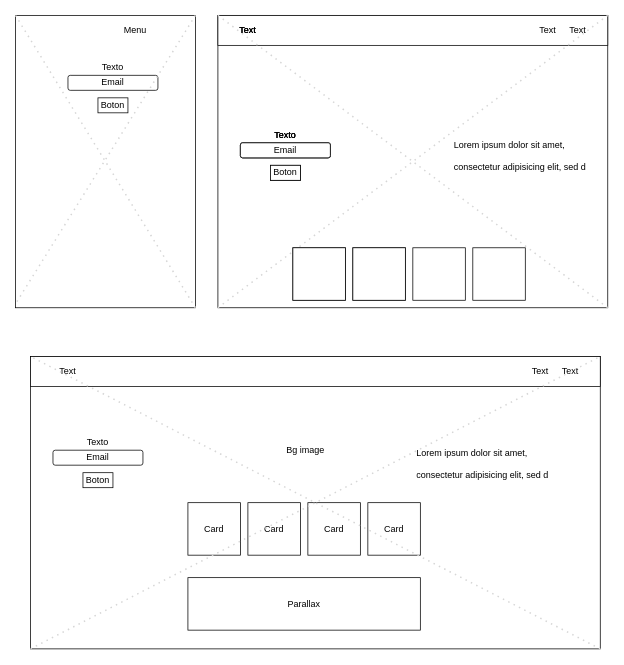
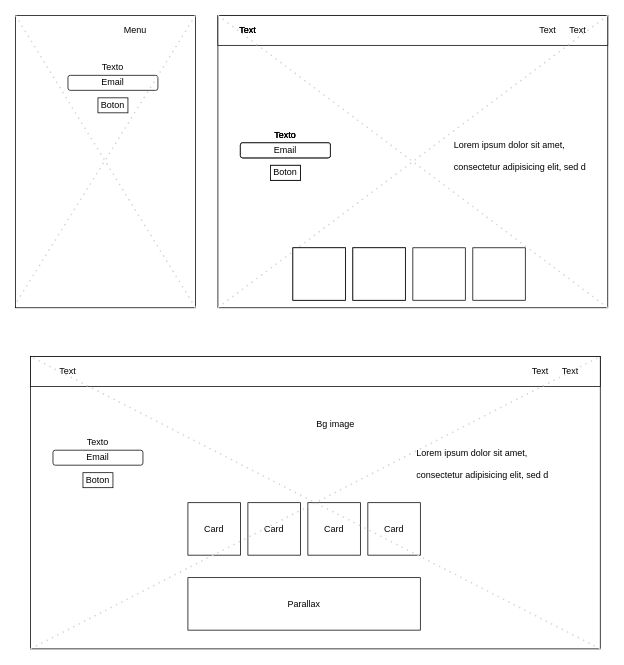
  <mxCell id="0" />
  <mxCell id="1" parent="0" />
  <mxCell id="2" value="" style="rounded=0;whiteSpace=wrap;html=1;" vertex="1" parent="1"><mxGeometry x="20" y="20" width="240" height="390" as="geometry" /></mxCell>
  <mxCell id="3" value="" style="rounded=0;whiteSpace=wrap;html=1;" vertex="1" parent="1"><mxGeometry x="290" y="20" width="520" height="390" as="geometry" /></mxCell>
  <mxCell id="4" value="Texto" style="text;html=1;strokeColor=none;fillColor=none;align=center;verticalAlign=middle;whiteSpace=wrap;rounded=0;" vertex="1" parent="1"><mxGeometry x="130" y="80" width="40" height="20" as="geometry" /></mxCell>
  <mxCell id="5" value="Email" style="rounded=1;whiteSpace=wrap;html=1;" vertex="1" parent="1"><mxGeometry x="90" y="100" width="120" height="20" as="geometry" /></mxCell>
  <mxCell id="6" value="Boton" style="rounded=0;whiteSpace=wrap;html=1;" vertex="1" parent="1"><mxGeometry x="130" y="130" width="40" height="20" as="geometry" /></mxCell>
  <mxCell id="7" value="Menu" style="text;html=1;strokeColor=none;fillColor=none;align=center;verticalAlign=middle;whiteSpace=wrap;rounded=0;" vertex="1" parent="1"><mxGeometry x="160" y="30" width="40" height="20" as="geometry" /></mxCell>
  <mxCell id="8" value="" style="endArrow=none;dashed=1;html=1;dashPattern=1 3;strokeWidth=2;strokeColor=#D6D6D6;entryX=0;entryY=0;entryDx=0;entryDy=0;exitX=1;exitY=1;exitDx=0;exitDy=0;" edge="1" parent="1" source="2" target="2"><mxGeometry width="50" height="50" relative="1" as="geometry"><mxPoint x="390" y="210" as="sourcePoint" /><mxPoint x="440" y="160" as="targetPoint" /></mxGeometry></mxCell>
  <mxCell id="9" value="" style="endArrow=none;dashed=1;html=1;dashPattern=1 3;strokeWidth=2;strokeColor=#D6D6D6;entryX=1;entryY=0;entryDx=0;entryDy=0;exitX=0.008;exitY=0.979;exitDx=0;exitDy=0;exitPerimeter=0;" edge="1" parent="1" source="2" target="2"><mxGeometry width="50" height="50" relative="1" as="geometry"><mxPoint x="270" y="420" as="sourcePoint" /><mxPoint x="30" y="30" as="targetPoint" /></mxGeometry></mxCell>
  <mxCell id="10" value="Texto" style="text;html=1;strokeColor=none;fillColor=none;align=center;verticalAlign=middle;whiteSpace=wrap;rounded=0;" vertex="1" parent="1"><mxGeometry x="360" y="170" width="40" height="20" as="geometry" /></mxCell>
  <mxCell id="11" value="Email" style="rounded=1;whiteSpace=wrap;html=1;" vertex="1" parent="1"><mxGeometry x="320" y="190" width="120" height="20" as="geometry" /></mxCell>
  <mxCell id="12" value="Boton" style="rounded=0;whiteSpace=wrap;html=1;" vertex="1" parent="1"><mxGeometry x="360" y="220" width="40" height="20" as="geometry" /></mxCell>
  <mxCell id="13" value="" style="rounded=0;whiteSpace=wrap;html=1;" vertex="1" parent="1"><mxGeometry x="290" y="20" width="520" height="40" as="geometry" /></mxCell>
  <mxCell id="14" value="Text" style="text;html=1;strokeColor=none;fillColor=none;align=center;verticalAlign=middle;whiteSpace=wrap;rounded=0;" vertex="1" parent="1"><mxGeometry x="310" y="30" width="40" height="20" as="geometry" /></mxCell>
  <mxCell id="15" value="Text" style="text;html=1;strokeColor=none;fillColor=none;align=center;verticalAlign=middle;whiteSpace=wrap;rounded=0;" vertex="1" parent="1"><mxGeometry x="710" y="30" width="40" height="20" as="geometry" /></mxCell>
  <mxCell id="16" value="Text" style="text;html=1;strokeColor=none;fillColor=none;align=center;verticalAlign=middle;whiteSpace=wrap;rounded=0;" vertex="1" parent="1"><mxGeometry x="750" y="30" width="40" height="20" as="geometry" /></mxCell>
  <mxCell id="17" value="" style="endArrow=none;dashed=1;html=1;dashPattern=1 3;strokeWidth=2;strokeColor=#D6D6D6;entryX=0;entryY=0;entryDx=0;entryDy=0;exitX=1;exitY=1;exitDx=0;exitDy=0;" edge="1" parent="1" source="3" target="13"><mxGeometry width="50" height="50" relative="1" as="geometry"><mxPoint x="640" y="440" as="sourcePoint" /><mxPoint x="400" y="50" as="targetPoint" /></mxGeometry></mxCell>
  <mxCell id="18" value="" style="endArrow=none;dashed=1;html=1;dashPattern=1 3;strokeWidth=2;strokeColor=#D6D6D6;entryX=1;entryY=0;entryDx=0;entryDy=0;exitX=0;exitY=1;exitDx=0;exitDy=0;" edge="1" parent="1" source="3" target="13"><mxGeometry width="50" height="50" relative="1" as="geometry"><mxPoint x="401.92" y="431.81" as="sourcePoint" /><mxPoint x="640" y="50" as="targetPoint" /></mxGeometry></mxCell>
  <mxCell id="19" value="" style="rounded=0;whiteSpace=wrap;html=1;" vertex="1" parent="1"><mxGeometry x="630" y="330" width="70" height="70" as="geometry" /></mxCell>
  <mxCell id="20" value="" style="rounded=0;whiteSpace=wrap;html=1;" vertex="1" parent="1"><mxGeometry x="390" y="330" width="70" height="70" as="geometry" /></mxCell>
  <mxCell id="21" value="" style="rounded=0;whiteSpace=wrap;html=1;" vertex="1" parent="1"><mxGeometry x="470" y="330" width="70" height="70" as="geometry" /></mxCell>
  <mxCell id="22" value="" style="rounded=0;whiteSpace=wrap;html=1;" vertex="1" parent="1"><mxGeometry x="550" y="330" width="70" height="70" as="geometry" /></mxCell>
  <mxCell id="23" value="&lt;h1&gt;&lt;span style=&quot;font-size: 12px ; font-weight: normal&quot;&gt;Lorem ipsum dolor sit amet, consectetur adipisicing elit, sed d&lt;/span&gt;&lt;br&gt;&lt;/h1&gt;" style="text;html=1;strokeColor=none;fillColor=none;spacing=5;spacingTop=-20;whiteSpace=wrap;overflow=hidden;rounded=0;" vertex="1" parent="1"><mxGeometry x="600" y="170" width="190" height="75" as="geometry" /></mxCell>
  <mxCell id="24" value="Text" style="text;html=1;strokeColor=none;fillColor=none;align=center;verticalAlign=middle;whiteSpace=wrap;rounded=0;" vertex="1" parent="1"><mxGeometry x="310" y="30" width="40" height="20" as="geometry" /></mxCell>
  <mxCell id="25" value="Email" style="rounded=1;whiteSpace=wrap;html=1;" vertex="1" parent="1"><mxGeometry x="320" y="190" width="120" height="20" as="geometry" /></mxCell>
  <mxCell id="26" value="Texto" style="text;html=1;strokeColor=none;fillColor=none;align=center;verticalAlign=middle;whiteSpace=wrap;rounded=0;" vertex="1" parent="1"><mxGeometry x="360" y="170" width="40" height="20" as="geometry" /></mxCell>
  <mxCell id="27" value="Boton" style="rounded=0;whiteSpace=wrap;html=1;" vertex="1" parent="1"><mxGeometry x="360" y="220" width="40" height="20" as="geometry" /></mxCell>
  <mxCell id="28" value="Text" style="text;html=1;strokeColor=none;fillColor=none;align=center;verticalAlign=middle;whiteSpace=wrap;rounded=0;" vertex="1" parent="1"><mxGeometry x="310" y="30" width="40" height="20" as="geometry" /></mxCell>
  <mxCell id="29" value="Email" style="rounded=1;whiteSpace=wrap;html=1;" vertex="1" parent="1"><mxGeometry x="320" y="190" width="120" height="20" as="geometry" /></mxCell>
  <mxCell id="30" value="Texto" style="text;html=1;strokeColor=none;fillColor=none;align=center;verticalAlign=middle;whiteSpace=wrap;rounded=0;" vertex="1" parent="1"><mxGeometry x="360" y="170" width="40" height="20" as="geometry" /></mxCell>
  <mxCell id="31" value="Boton" style="rounded=0;whiteSpace=wrap;html=1;" vertex="1" parent="1"><mxGeometry x="360" y="220" width="40" height="20" as="geometry" /></mxCell>
  <mxCell id="32" value="" style="rounded=0;whiteSpace=wrap;html=1;" vertex="1" parent="1"><mxGeometry x="390" y="330" width="70" height="70" as="geometry" /></mxCell>
  <mxCell id="33" value="" style="rounded=0;whiteSpace=wrap;html=1;" vertex="1" parent="1"><mxGeometry x="470" y="330" width="70" height="70" as="geometry" /></mxCell>
  <mxCell id="34" value="" style="rounded=0;whiteSpace=wrap;html=1;" vertex="1" parent="1"><mxGeometry x="40" y="475" width="760" height="390" as="geometry" /></mxCell>
  <mxCell id="35" value="Card" style="rounded=0;whiteSpace=wrap;html=1;" vertex="1" parent="1"><mxGeometry x="490" y="670" width="70" height="70" as="geometry" /></mxCell>
  <mxCell id="36" value="Card" style="rounded=0;whiteSpace=wrap;html=1;" vertex="1" parent="1"><mxGeometry x="410" y="670" width="70" height="70" as="geometry" /></mxCell>
  <mxCell id="37" value="&lt;h1&gt;&lt;span style=&quot;font-size: 12px ; font-weight: normal&quot;&gt;Lorem ipsum dolor sit amet, consectetur adipisicing elit, sed d&lt;/span&gt;&lt;br&gt;&lt;/h1&gt;" style="text;html=1;strokeColor=none;fillColor=none;spacing=5;spacingTop=-20;whiteSpace=wrap;overflow=hidden;rounded=0;" vertex="1" parent="1"><mxGeometry x="550" y="580" width="190" height="75" as="geometry" /></mxCell>
  <mxCell id="38" value="Email" style="rounded=1;whiteSpace=wrap;html=1;" vertex="1" parent="1"><mxGeometry x="70" y="600" width="120" height="20" as="geometry" /></mxCell>
  <mxCell id="39" value="Texto" style="text;html=1;strokeColor=none;fillColor=none;align=center;verticalAlign=middle;whiteSpace=wrap;rounded=0;" vertex="1" parent="1"><mxGeometry x="110" y="580" width="40" height="20" as="geometry" /></mxCell>
  <mxCell id="40" value="Boton" style="rounded=0;whiteSpace=wrap;html=1;" vertex="1" parent="1"><mxGeometry x="110" y="630" width="40" height="20" as="geometry" /></mxCell>
  <mxCell id="41" value="Card" style="rounded=0;whiteSpace=wrap;html=1;" vertex="1" parent="1"><mxGeometry x="250" y="670" width="70" height="70" as="geometry" /></mxCell>
  <mxCell id="42" value="Card" style="rounded=0;whiteSpace=wrap;html=1;" vertex="1" parent="1"><mxGeometry x="330" y="670" width="70" height="70" as="geometry" /></mxCell>
  <mxCell id="43" value="" style="rounded=0;whiteSpace=wrap;html=1;" vertex="1" parent="1"><mxGeometry x="40" y="475" width="760" height="40" as="geometry" /></mxCell>
  <mxCell id="44" value="Text" style="text;html=1;strokeColor=none;fillColor=none;align=center;verticalAlign=middle;whiteSpace=wrap;rounded=0;" vertex="1" parent="1"><mxGeometry x="700" y="485" width="40" height="20" as="geometry" /></mxCell>
  <mxCell id="45" value="Text" style="text;html=1;strokeColor=none;fillColor=none;align=center;verticalAlign=middle;whiteSpace=wrap;rounded=0;" vertex="1" parent="1"><mxGeometry x="740" y="485" width="40" height="20" as="geometry" /></mxCell>
  <mxCell id="46" value="Text" style="text;html=1;strokeColor=none;fillColor=none;align=center;verticalAlign=middle;whiteSpace=wrap;rounded=0;" vertex="1" parent="1"><mxGeometry x="70" y="485" width="40" height="20" as="geometry" /></mxCell>
  <mxCell id="47" value="Parallax" style="rounded=0;whiteSpace=wrap;html=1;" vertex="1" parent="1"><mxGeometry x="250" y="770" width="310" height="70" as="geometry" /></mxCell>
- <mxCell id="48" value="Bg image" style="text;html=1;strokeColor=none;fillColor=none;align=center;verticalAlign=middle;whiteSpace=wrap;rounded=0;" vertex="1" parent="1"><mxGeometry x="374" y="590" width="66" height="20" as="geometry" /></mxCell>
+ <mxCell id="48" value="Bg image" style="text;html=1;strokeColor=none;fillColor=none;align=center;verticalAlign=middle;whiteSpace=wrap;rounded=0;" vertex="1" parent="1"><mxGeometry x="414" y="555" width="66" height="20" as="geometry" /></mxCell>
  <mxCell id="49" value="" style="endArrow=none;dashed=1;html=1;dashPattern=1 3;strokeWidth=2;strokeColor=#D6D6D6;entryX=0;entryY=0;entryDx=0;entryDy=0;exitX=1;exitY=1;exitDx=0;exitDy=0;" edge="1" parent="1" source="34" target="43"><mxGeometry width="50" height="50" relative="1" as="geometry"><mxPoint x="650" y="960" as="sourcePoint" /><mxPoint x="130" y="570" as="targetPoint" /></mxGeometry></mxCell>
  <mxCell id="50" value="" style="endArrow=none;dashed=1;html=1;dashPattern=1 3;strokeWidth=2;strokeColor=#D6D6D6;entryX=1;entryY=0;entryDx=0;entryDy=0;exitX=0;exitY=1;exitDx=0;exitDy=0;" edge="1" parent="1" source="34" target="43"><mxGeometry width="50" height="50" relative="1" as="geometry"><mxPoint x="130" y="960" as="sourcePoint" /><mxPoint x="650" y="570" as="targetPoint" /></mxGeometry></mxCell>
